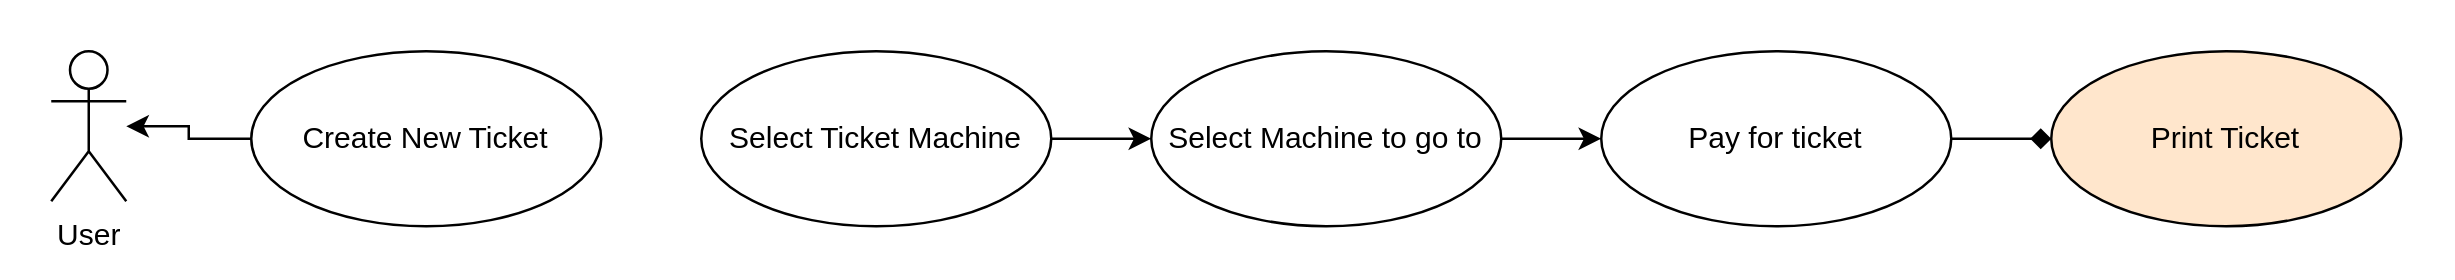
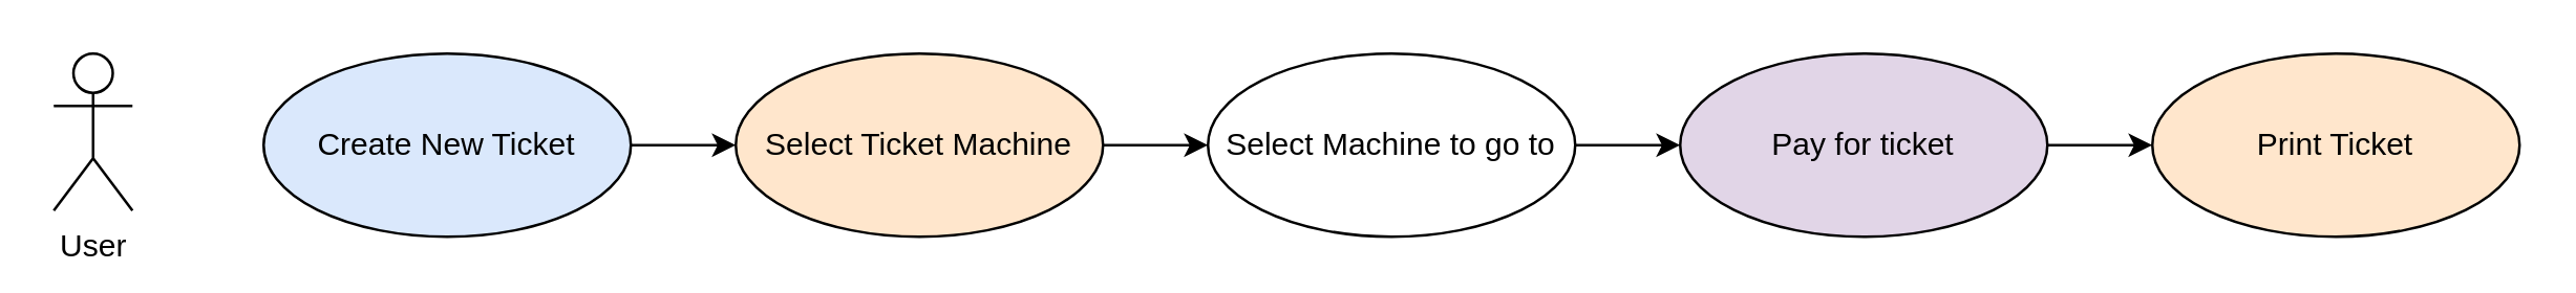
  <mxCell id="0" />
  <mxCell id="1" parent="0" />
- <mxCell id="2" value="" style="edgeStyle=orthogonalEdgeStyle;rounded=0;orthogonalLoop=1;jettySize=auto;html=1;" parent="1" source="3" target="11" edge="1"><mxGeometry relative="1" as="geometry" /></mxCell>
- <mxCell id="3" value="Create New Ticket" style="ellipse;whiteSpace=wrap;html=1;" parent="1" vertex="1"><mxGeometry x="100" y="20" width="140" height="70" as="geometry" /></mxCell>
+ <mxCell id="2" value="" style="edgeStyle=orthogonalEdgeStyle;rounded=0;orthogonalLoop=1;jettySize=auto;html=1;" parent="1" source="3" target="5" edge="1"><mxGeometry relative="1" as="geometry" /></mxCell>
+ <mxCell id="3" value="Create New Ticket" style="ellipse;whiteSpace=wrap;html=1;fillColor=#dae8fc;" parent="1" vertex="1"><mxGeometry x="100" y="20" width="140" height="70" as="geometry" /></mxCell>
  <mxCell id="4" value="" style="edgeStyle=orthogonalEdgeStyle;rounded=0;orthogonalLoop=1;jettySize=auto;html=1;" parent="1" source="5" target="7" edge="1"><mxGeometry relative="1" as="geometry" /></mxCell>
- <mxCell id="5" value="Select Ticket Machine" style="ellipse;whiteSpace=wrap;html=1;" parent="1" vertex="1"><mxGeometry x="280" y="20" width="140" height="70" as="geometry" /></mxCell>
+ <mxCell id="5" value="Select Ticket Machine" style="ellipse;whiteSpace=wrap;html=1;fillColor=#ffe6cc;" parent="1" vertex="1"><mxGeometry x="280" y="20" width="140" height="70" as="geometry" /></mxCell>
  <mxCell id="6" value="" style="edgeStyle=orthogonalEdgeStyle;rounded=0;orthogonalLoop=1;jettySize=auto;html=1;" parent="1" source="7" target="9" edge="1"><mxGeometry relative="1" as="geometry" /></mxCell>
  <mxCell id="7" value="Select Machine to go to" style="ellipse;whiteSpace=wrap;html=1;" parent="1" vertex="1"><mxGeometry x="460" y="20" width="140" height="70" as="geometry" /></mxCell>
- <mxCell id="8" value="" style="edgeStyle=orthogonalEdgeStyle;rounded=0;orthogonalLoop=1;jettySize=auto;html=1;endArrow=diamond;" parent="1" source="9" target="10" edge="1"><mxGeometry relative="1" as="geometry" /></mxCell>
- <mxCell id="9" value="Pay for ticket" style="ellipse;whiteSpace=wrap;html=1;" parent="1" vertex="1"><mxGeometry x="640" y="20" width="140" height="70" as="geometry" /></mxCell>
+ <mxCell id="8" value="" style="edgeStyle=orthogonalEdgeStyle;rounded=0;orthogonalLoop=1;jettySize=auto;html=1;" parent="1" source="9" target="10" edge="1"><mxGeometry relative="1" as="geometry" /></mxCell>
+ <mxCell id="9" value="Pay for ticket" style="ellipse;whiteSpace=wrap;html=1;fillColor=#e1d5e7;" parent="1" vertex="1"><mxGeometry x="640" y="20" width="140" height="70" as="geometry" /></mxCell>
  <mxCell id="10" value="Print Ticket" style="ellipse;whiteSpace=wrap;html=1;fillColor=#ffe6cc;" parent="1" vertex="1"><mxGeometry x="820" y="20" width="140" height="70" as="geometry" /></mxCell>
  <mxCell id="11" value="User" style="shape=umlActor;html=1;verticalLabelPosition=bottom;verticalAlign=top;align=center;" parent="1" vertex="1"><mxGeometry x="20" y="20" width="30" height="60" as="geometry" /></mxCell>
